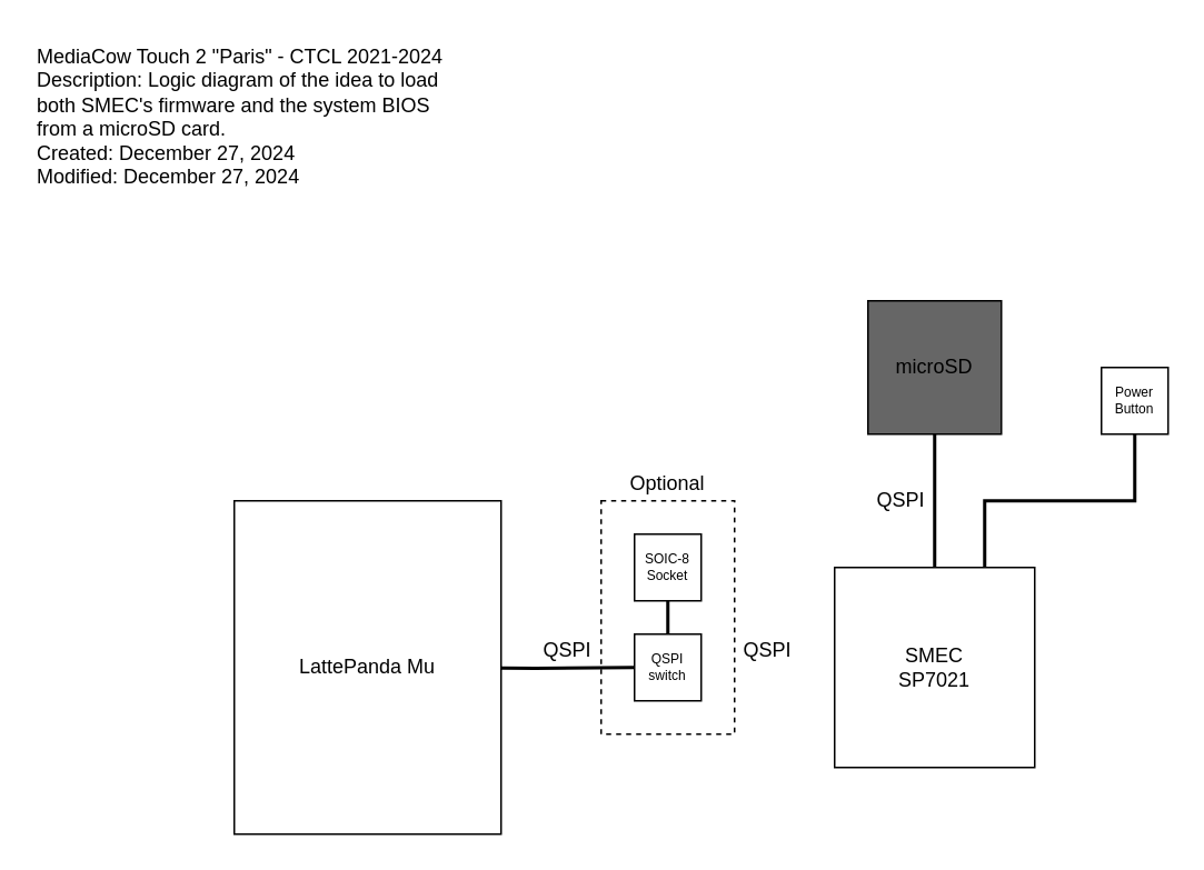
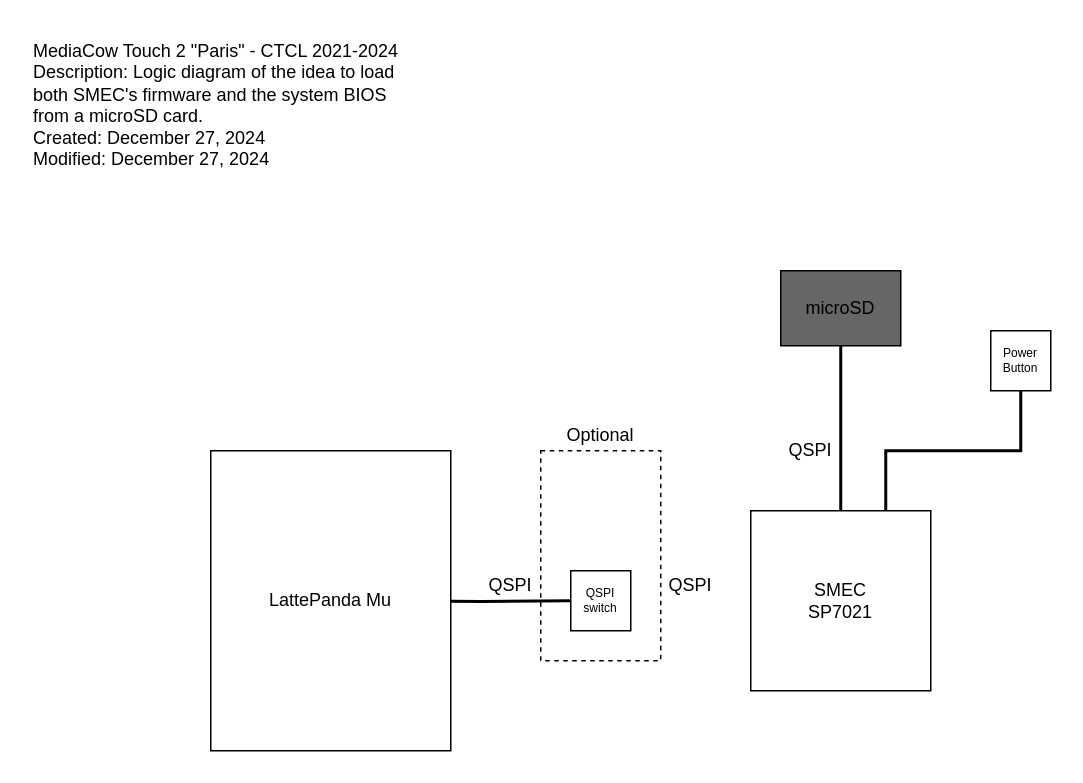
  <mxCell id="0" />
  <mxCell id="1" parent="0" />
  <mxCell id="2" style="edgeStyle=orthogonalEdgeStyle;rounded=0;jumpSize=4;html=1;exitX=0.5;exitY=0;exitDx=0;exitDy=0;entryX=0.5;entryY=1;entryDx=0;entryDy=0;strokeWidth=2;fontSize=8;endArrow=none;endFill=0;startSize=0;endSize=0;" edge="1" parent="1" source="3" target="4"><mxGeometry relative="1" as="geometry" /></mxCell>
  <mxCell id="3" value="SMEC&lt;br&gt;SP7021" style="rounded=0;whiteSpace=wrap;html=1;" parent="1" vertex="1"><mxGeometry x="500" y="340" width="120" height="120" as="geometry" /></mxCell>
- <mxCell id="4" value="microSD" style="rounded=0;whiteSpace=wrap;html=1;fillColor=#666666;" parent="1" vertex="1"><mxGeometry x="520" y="180" width="80" height="80" as="geometry" /></mxCell>
+ <mxCell id="4" value="microSD" style="rounded=0;whiteSpace=wrap;html=1;fillColor=#666666;" parent="1" vertex="1"><mxGeometry x="520" y="180" width="80" height="50" as="geometry" /></mxCell>
  <mxCell id="5" value="MediaCow Touch 2 &quot;Paris&quot; - CTCL 2021-2024&lt;br&gt;Description: Logic diagram of the idea to load both SMEC's firmware and the system BIOS from a microSD card.&lt;br&gt;Created: December 27, 2024&lt;br&gt;Modified: December 27, 2024&lt;br&gt;" style="text;html=1;strokeColor=none;fillColor=none;align=left;verticalAlign=top;whiteSpace=wrap;rounded=0;" vertex="1" parent="1"><mxGeometry width="260" height="160" as="geometry" x="20" y="20" /></mxCell>
  <mxCell id="6" style="edgeStyle=orthogonalEdgeStyle;html=1;exitX=1;exitY=0.5;exitDx=0;exitDy=0;entryX=0;entryY=0.5;entryDx=0;entryDy=0;strokeWidth=2;endArrow=none;endFill=0;rounded=0;" edge="1" parent="1" target="9"><mxGeometry relative="1" as="geometry"><mxPoint x="260" y="400" as="sourcePoint" /></mxGeometry></mxCell>
  <mxCell id="7" value="LattePanda Mu" style="rounded=0;whiteSpace=wrap;html=1;" vertex="1" parent="1"><mxGeometry x="140" y="300" width="160" height="200" as="geometry" /></mxCell>
- <mxCell id="8" style="edgeStyle=orthogonalEdgeStyle;rounded=0;jumpSize=4;html=1;exitX=0.5;exitY=0;exitDx=0;exitDy=0;entryX=0.5;entryY=1;entryDx=0;entryDy=0;strokeWidth=2;fontSize=8;endArrow=none;endFill=0;startSize=0;endSize=0;" edge="1" parent="1" source="9" target="10"><mxGeometry relative="1" as="geometry" /></mxCell>
  <mxCell id="9" value="QSPI&lt;br style=&quot;font-size: 8px;&quot;&gt;switch" style="rounded=0;whiteSpace=wrap;html=1;fontSize=8;" vertex="1" parent="1"><mxGeometry x="380" y="380" width="40" height="40" as="geometry" /></mxCell>
- <mxCell id="10" value="SOIC-8&lt;br style=&quot;font-size: 8px;&quot;&gt;Socket" style="rounded=0;whiteSpace=wrap;html=1;fontSize=8;" vertex="1" parent="1"><mxGeometry x="380" y="320" width="40" height="40" as="geometry" /></mxCell>
  <mxCell id="11" value="QSPI" style="text;html=1;strokeColor=none;fillColor=none;align=center;verticalAlign=middle;whiteSpace=wrap;rounded=0;" vertex="1" parent="1"><mxGeometry x="320" y="380" width="40" height="20" as="geometry" /></mxCell>
  <mxCell id="12" value="QSPI" style="text;html=1;strokeColor=none;fillColor=none;align=center;verticalAlign=middle;whiteSpace=wrap;rounded=0;" vertex="1" parent="1"><mxGeometry x="440" y="380" width="40" height="20" as="geometry" /></mxCell>
  <mxCell id="13" style="edgeStyle=orthogonalEdgeStyle;rounded=0;jumpSize=4;html=1;exitX=0.5;exitY=1;exitDx=0;exitDy=0;entryX=0.75;entryY=0;entryDx=0;entryDy=0;strokeWidth=2;fontSize=8;endArrow=none;endFill=0;startSize=0;endSize=0;" edge="1" parent="1" source="14" target="3"><mxGeometry relative="1" as="geometry" /></mxCell>
  <mxCell id="14" value="Power&lt;br&gt;Button" style="rounded=0;whiteSpace=wrap;html=1;fontSize=8;" vertex="1" parent="1"><mxGeometry x="660" y="220" width="40" height="40" as="geometry" /></mxCell>
  <mxCell id="15" value="QSPI" style="text;html=1;strokeColor=none;fillColor=none;align=center;verticalAlign=middle;whiteSpace=wrap;rounded=0;" vertex="1" parent="1"><mxGeometry x="520" y="290" width="40" height="20" as="geometry" /></mxCell>
  <mxCell id="16" value="" style="rounded=0;whiteSpace=wrap;html=1;fontSize=8;fillColor=none;dashed=1;" vertex="1" parent="1"><mxGeometry x="360" y="300" width="80" height="140" as="geometry" /></mxCell>
  <mxCell id="17" value="Optional" style="text;html=1;strokeColor=none;fillColor=none;align=center;verticalAlign=middle;whiteSpace=wrap;rounded=0;" vertex="1" parent="1"><mxGeometry x="360" y="280" width="80" height="20" as="geometry" /></mxCell>
